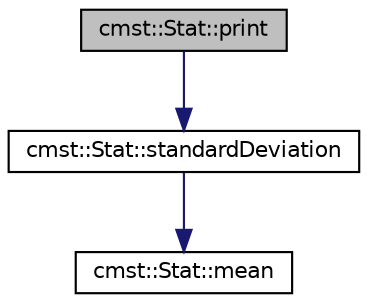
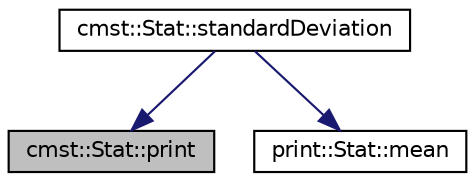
  digraph {
    rankdir=TB
    node [color=black fillcolor=white fontname=Helvetica fontsize=10 shape=record style=filled]
    edge [color=midnightblue fontname=Helvetica fontsize=10 labelfontname=Helvetica labelfontsize=10 style=solid]
    n1 [fillcolor=grey75 fontcolor=black height=0.2 label="cmst::Stat::print" width=0.4]
    n2 [height=0.2 label="cmst::Stat::standardDeviation" width=0.4]
-   n3 [height=0.2 label="cmst::Stat::mean" width=0.4]
-   n1 -> n2
+   n3 [height=0.2 label="print::Stat::mean" width=0.4]
+   n2 -> n1
    n2 -> n3
  }
